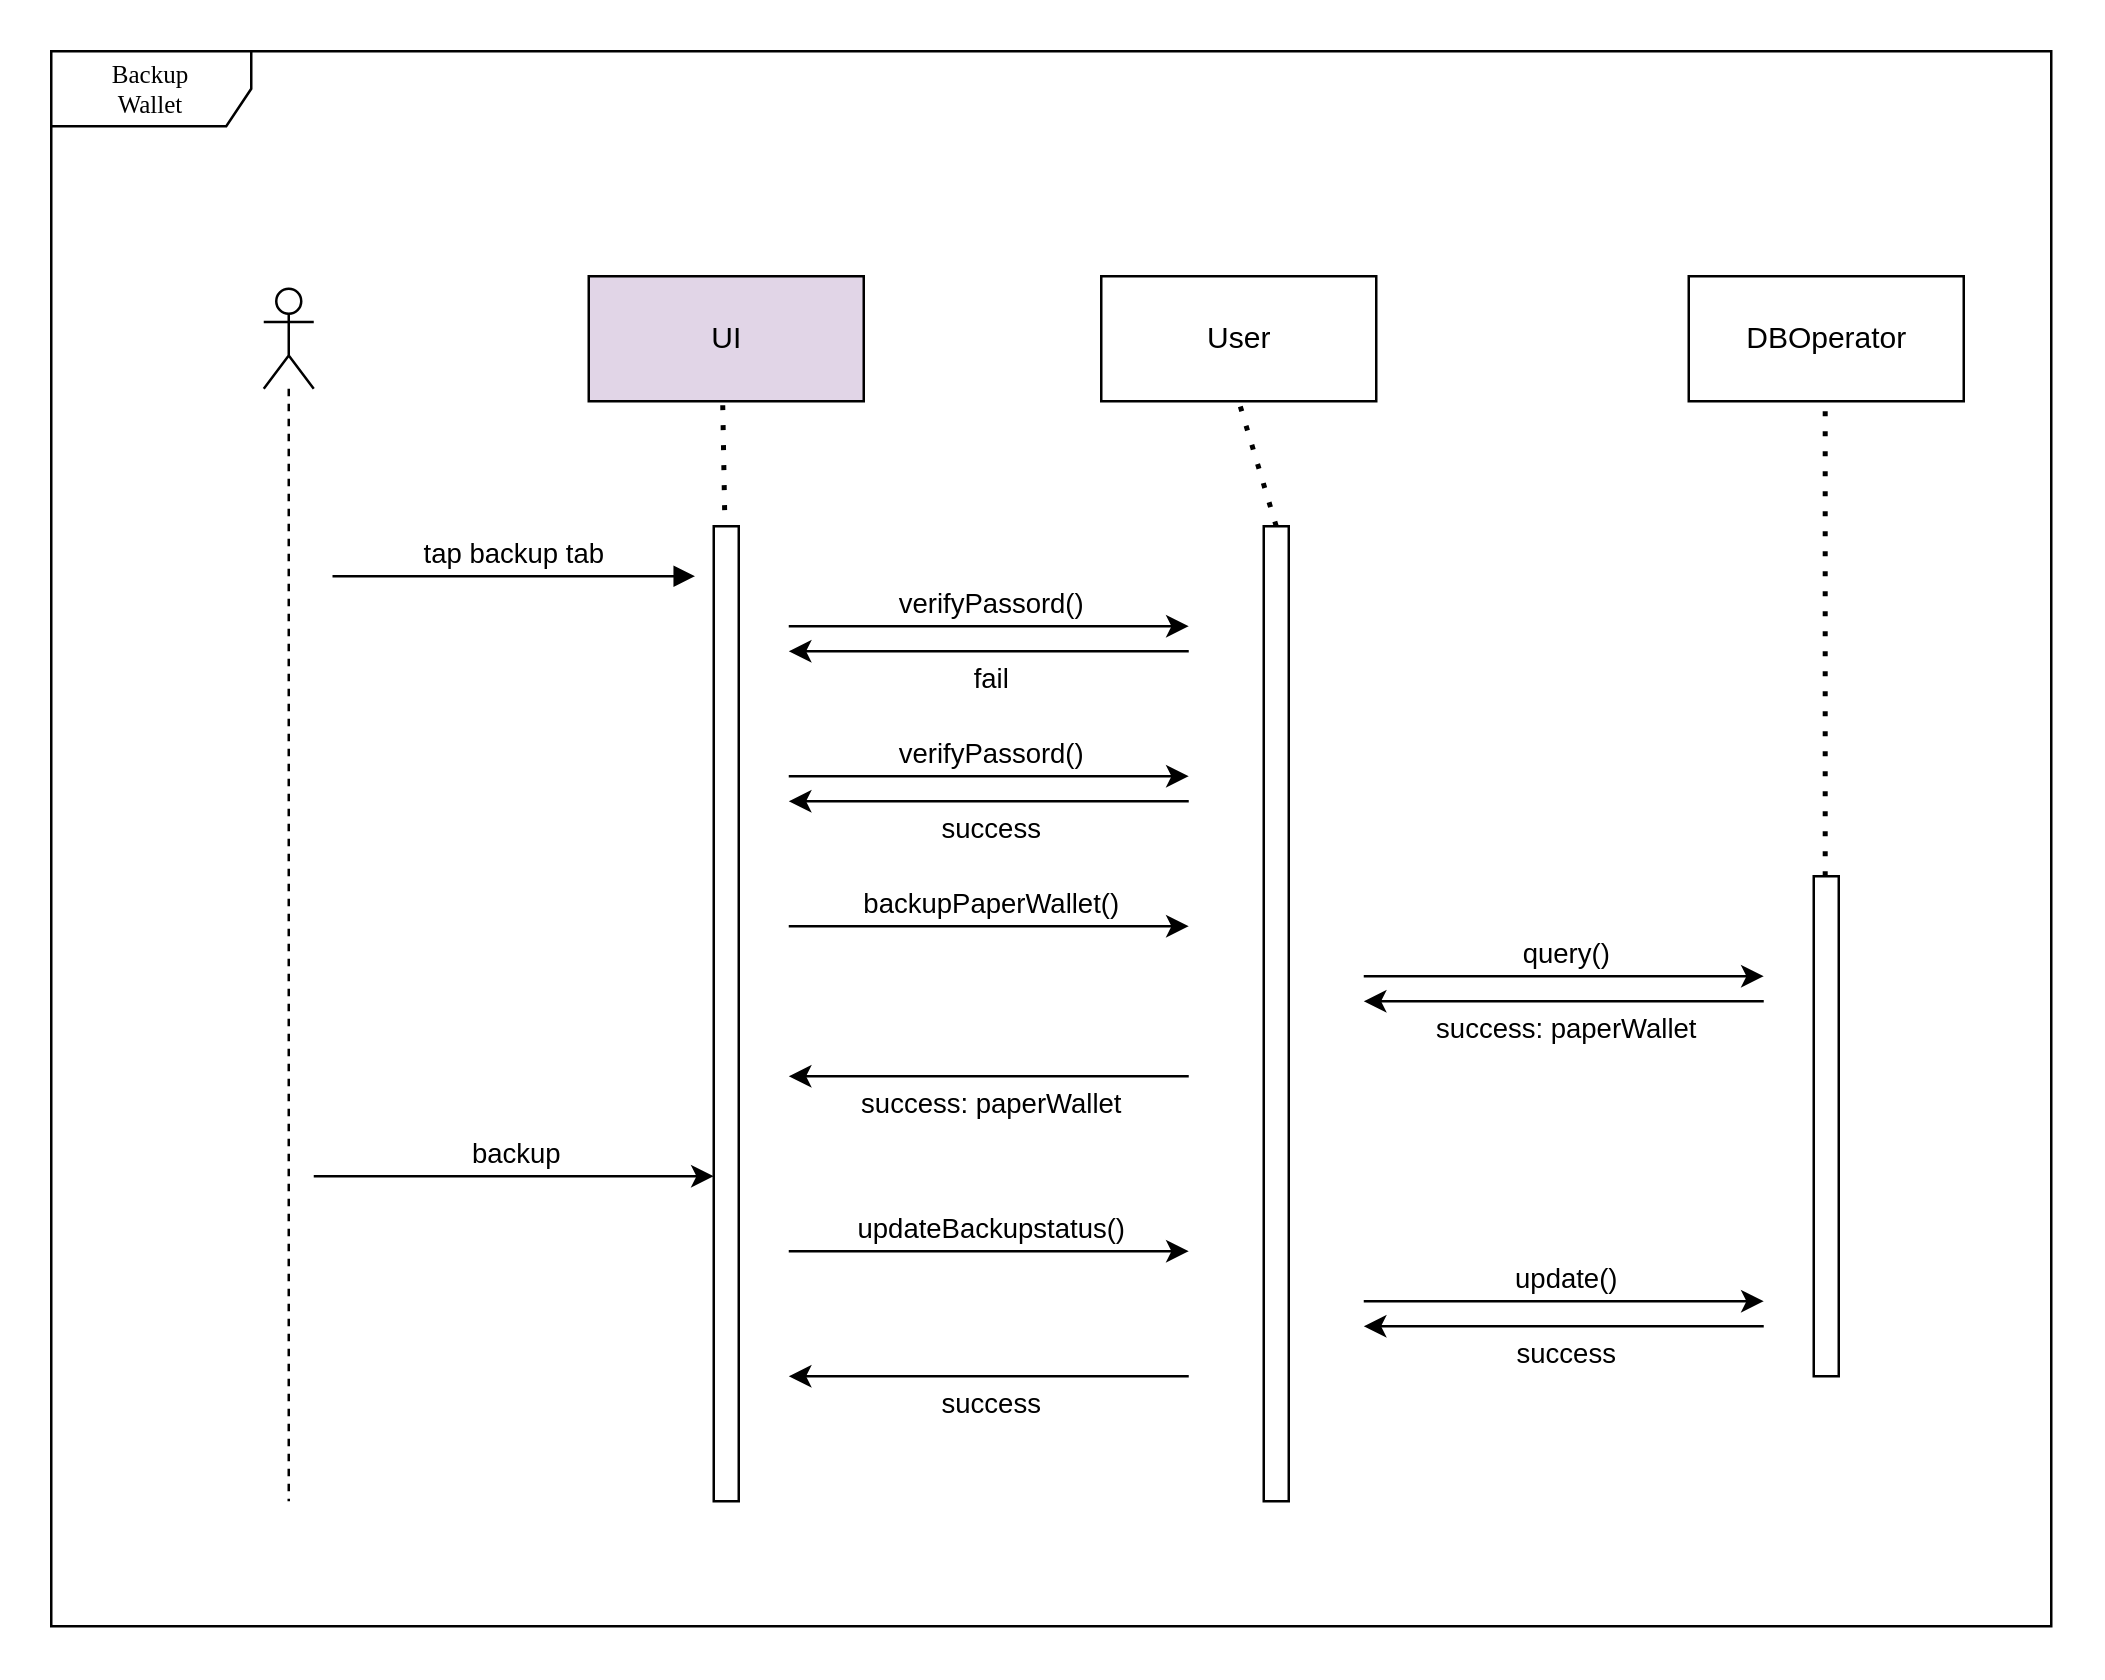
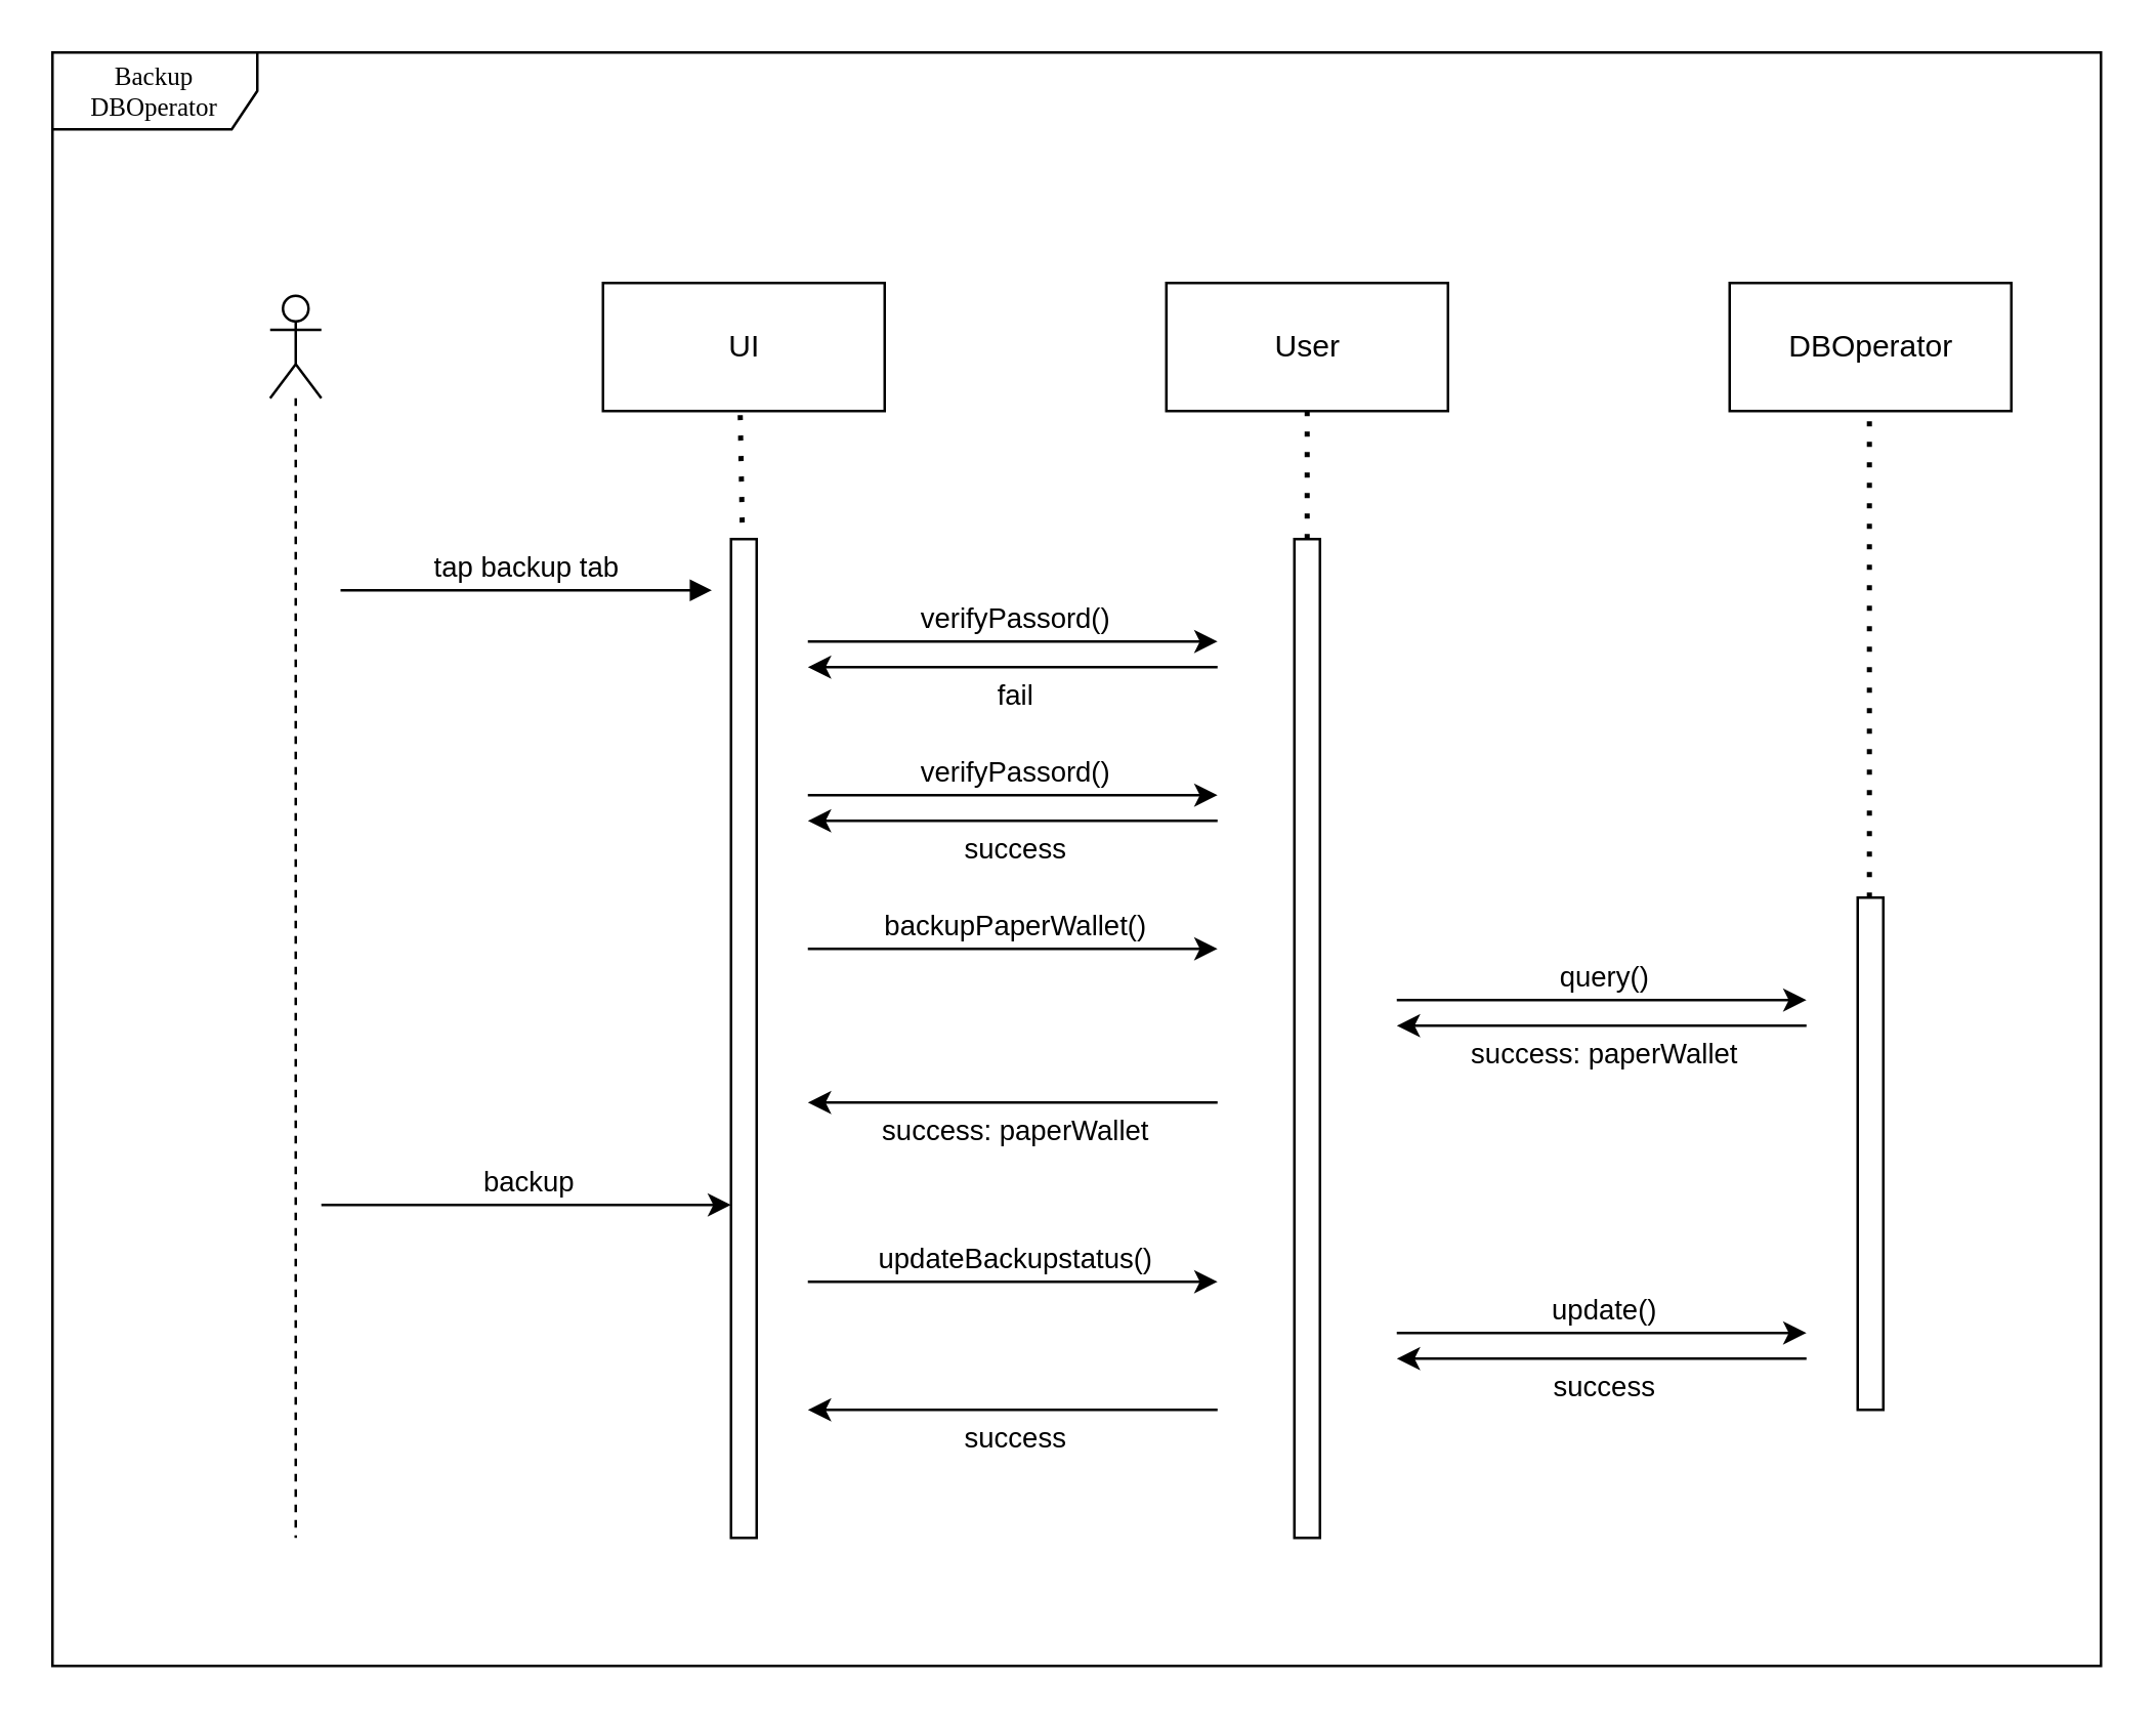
  <mxCell id="0" />
  <mxCell id="1" parent="0" />
- <mxCell id="2" value="Backup&lt;br&gt;Wallet" style="shape=umlFrame;whiteSpace=wrap;html=1;rounded=0;shadow=0;comic=0;labelBackgroundColor=none;strokeWidth=1;fontFamily=Verdana;fontSize=10;align=center;width=80;height=30;" vertex="1" parent="1"><mxGeometry x="20" y="20" width="800" height="630" as="geometry" /></mxCell>
+ <mxCell id="2" value="Backup&lt;br&gt;DBOperator" style="shape=umlFrame;whiteSpace=wrap;html=1;rounded=0;shadow=0;comic=0;labelBackgroundColor=none;strokeWidth=1;fontFamily=Verdana;fontSize=10;align=center;width=80;height=30;" vertex="1" parent="1"><mxGeometry x="20" y="20" width="800" height="630" as="geometry" /></mxCell>
  <mxCell id="3" value="" style="shape=umlLifeline;participant=umlActor;perimeter=lifelinePerimeter;whiteSpace=wrap;html=1;container=1;collapsible=0;recursiveResize=0;verticalAlign=top;spacingTop=36;outlineConnect=0;" vertex="1" parent="1"><mxGeometry x="105" y="115" width="20" height="485" as="geometry" /></mxCell>
- <mxCell id="4" value="UI" style="html=1;fillColor=#e1d5e7;" vertex="1" parent="1"><mxGeometry x="235" y="110" width="110" height="50" as="geometry" /></mxCell>
- <mxCell id="5" value="User" style="html=1;" vertex="1" parent="1"><mxGeometry x="440" y="110" width="110" height="50" as="geometry" /></mxCell>
+ <mxCell id="4" value="UI" style="html=1;" vertex="1" parent="1"><mxGeometry x="235" y="110" width="110" height="50" as="geometry" /></mxCell>
+ <mxCell id="5" value="User" style="html=1;" vertex="1" parent="1"><mxGeometry x="455" y="110" width="110" height="50" as="geometry" /></mxCell>
  <mxCell id="6" value="DBOperator" style="html=1;" vertex="1" parent="1"><mxGeometry x="675" y="110" width="110" height="50" as="geometry" /></mxCell>
  <mxCell id="7" value="" style="endArrow=none;dashed=1;html=1;dashPattern=1 3;strokeWidth=2;exitX=0.45;exitY=0.004;exitDx=0;exitDy=0;exitPerimeter=0;" edge="1" parent="1" source="9"><mxGeometry x="773.27" y="-1020" width="50" height="50" as="geometry"><mxPoint x="289" y="260" as="sourcePoint" /><mxPoint x="288.57" y="160" as="targetPoint" /></mxGeometry></mxCell>
  <mxCell id="8" value="tap backup tab" style="html=1;verticalAlign=bottom;endArrow=block;" edge="1" parent="1"><mxGeometry x="1725" y="1320" width="80" as="geometry"><mxPoint x="132.5" y="230" as="sourcePoint" /><mxPoint x="277.5" y="230" as="targetPoint" /></mxGeometry></mxCell>
  <mxCell id="9" value="" style="html=1;points=[];perimeter=orthogonalPerimeter;" vertex="1" parent="1"><mxGeometry x="285" y="210" width="10" height="390" as="geometry" /></mxCell>
  <mxCell id="10" value="" style="group" vertex="1" connectable="0" parent="1"><mxGeometry x="315" y="250" width="160" height="10" as="geometry" /></mxCell>
  <mxCell id="11" value="" style="endArrow=classic;html=1;" edge="1" parent="10"><mxGeometry x="-280" y="-480" as="geometry"><mxPoint as="sourcePoint" /><mxPoint x="160" as="targetPoint" /></mxGeometry></mxCell>
  <mxCell id="12" value="verifyPassord()" style="edgeLabel;resizable=0;html=1;align=center;verticalAlign=middle;" connectable="0" vertex="1" parent="11"><mxGeometry relative="1" as="geometry"><mxPoint y="-9.66" as="offset" /></mxGeometry></mxCell>
  <mxCell id="13" value="" style="endArrow=none;html=1;startArrow=classic;startFill=1;endFill=0;" edge="1" parent="10"><mxGeometry x="-280" y="-470" as="geometry"><mxPoint y="10" as="sourcePoint" /><mxPoint x="160" y="10" as="targetPoint" /></mxGeometry></mxCell>
  <mxCell id="14" value="fail" style="edgeLabel;resizable=0;html=1;align=center;verticalAlign=middle;" connectable="0" vertex="1" parent="13"><mxGeometry relative="1" as="geometry"><mxPoint y="10" as="offset" /></mxGeometry></mxCell>
  <mxCell id="15" value="" style="html=1;points=[];perimeter=orthogonalPerimeter;" vertex="1" parent="1"><mxGeometry x="505" y="210" width="10" height="390" as="geometry" /></mxCell>
  <mxCell id="16" value="" style="endArrow=none;dashed=1;html=1;dashPattern=1 3;strokeWidth=2;entryX=0.5;entryY=1;entryDx=0;entryDy=0;" edge="1" parent="1" target="5"><mxGeometry x="994.24" y="-1020.32" width="50" height="50" as="geometry"><mxPoint x="510" y="210" as="sourcePoint" /><mxPoint x="509.54" y="159.68" as="targetPoint" /></mxGeometry></mxCell>
  <mxCell id="17" value="" style="group" vertex="1" connectable="0" parent="1"><mxGeometry x="315" y="310" width="160" height="10" as="geometry" /></mxCell>
  <mxCell id="18" value="" style="endArrow=classic;html=1;" edge="1" parent="17"><mxGeometry x="-280" y="-480" as="geometry"><mxPoint as="sourcePoint" /><mxPoint x="160" as="targetPoint" /></mxGeometry></mxCell>
  <mxCell id="19" value="verifyPassord()" style="edgeLabel;resizable=0;html=1;align=center;verticalAlign=middle;" connectable="0" vertex="1" parent="18"><mxGeometry relative="1" as="geometry"><mxPoint y="-9.66" as="offset" /></mxGeometry></mxCell>
  <mxCell id="20" value="" style="endArrow=none;html=1;startArrow=classic;startFill=1;endFill=0;" edge="1" parent="17"><mxGeometry x="-280" y="-470" as="geometry"><mxPoint y="10" as="sourcePoint" /><mxPoint x="160" y="10" as="targetPoint" /></mxGeometry></mxCell>
  <mxCell id="21" value="success" style="edgeLabel;resizable=0;html=1;align=center;verticalAlign=middle;" connectable="0" vertex="1" parent="20"><mxGeometry relative="1" as="geometry"><mxPoint y="10" as="offset" /></mxGeometry></mxCell>
  <mxCell id="22" value="" style="group" vertex="1" connectable="0" parent="1"><mxGeometry x="315" y="370" width="160" height="10" as="geometry" /></mxCell>
  <mxCell id="23" value="" style="endArrow=classic;html=1;" edge="1" parent="22"><mxGeometry x="-280" y="-480" as="geometry"><mxPoint as="sourcePoint" /><mxPoint x="160" as="targetPoint" /></mxGeometry></mxCell>
  <mxCell id="24" value="backupPaperWallet()" style="edgeLabel;resizable=0;html=1;align=center;verticalAlign=middle;" connectable="0" vertex="1" parent="23"><mxGeometry relative="1" as="geometry"><mxPoint y="-9.66" as="offset" /></mxGeometry></mxCell>
  <mxCell id="25" value="" style="endArrow=none;dashed=1;html=1;dashPattern=1 3;strokeWidth=2;entryX=0.5;entryY=1;entryDx=0;entryDy=0;" edge="1" parent="1" source="26"><mxGeometry x="1213.82" y="-1020.32" width="50" height="50" as="geometry"><mxPoint x="729.58" y="210" as="sourcePoint" /><mxPoint x="729.58" y="160" as="targetPoint" /></mxGeometry></mxCell>
  <mxCell id="26" value="" style="html=1;points=[];perimeter=orthogonalPerimeter;" vertex="1" parent="1"><mxGeometry x="725" y="350" width="10" height="200" as="geometry" /></mxCell>
  <mxCell id="27" value="" style="group" vertex="1" connectable="0" parent="1"><mxGeometry x="545" y="390" width="160" height="10" as="geometry" /></mxCell>
  <mxCell id="28" value="" style="endArrow=classic;html=1;" edge="1" parent="27"><mxGeometry x="-280" y="-480" as="geometry"><mxPoint as="sourcePoint" /><mxPoint x="160" as="targetPoint" /></mxGeometry></mxCell>
  <mxCell id="29" value="query()" style="edgeLabel;resizable=0;html=1;align=center;verticalAlign=middle;" connectable="0" vertex="1" parent="28"><mxGeometry relative="1" as="geometry"><mxPoint y="-9.66" as="offset" /></mxGeometry></mxCell>
  <mxCell id="30" value="" style="endArrow=none;html=1;startArrow=classic;startFill=1;endFill=0;" edge="1" parent="27"><mxGeometry x="-280" y="-470" as="geometry"><mxPoint y="10" as="sourcePoint" /><mxPoint x="160" y="10" as="targetPoint" /></mxGeometry></mxCell>
  <mxCell id="31" value="success: paperWallet" style="edgeLabel;resizable=0;html=1;align=center;verticalAlign=middle;" connectable="0" vertex="1" parent="30"><mxGeometry relative="1" as="geometry"><mxPoint y="10" as="offset" /></mxGeometry></mxCell>
  <mxCell id="32" value="" style="endArrow=none;html=1;startArrow=classic;startFill=1;endFill=0;" edge="1" parent="1"><mxGeometry x="1735" y="1260" as="geometry"><mxPoint x="315" y="430" as="sourcePoint" /><mxPoint x="475" y="430" as="targetPoint" /></mxGeometry></mxCell>
  <mxCell id="33" value="success: paperWallet" style="edgeLabel;resizable=0;html=1;align=center;verticalAlign=middle;" connectable="0" vertex="1" parent="32"><mxGeometry relative="1" as="geometry"><mxPoint y="10" as="offset" /></mxGeometry></mxCell>
  <mxCell id="34" value="" style="group" vertex="1" connectable="0" parent="1"><mxGeometry x="545" y="520" width="160" height="10" as="geometry" /></mxCell>
  <mxCell id="35" value="" style="endArrow=classic;html=1;" edge="1" parent="34"><mxGeometry x="-280" y="-480" as="geometry"><mxPoint as="sourcePoint" /><mxPoint x="160" as="targetPoint" /></mxGeometry></mxCell>
  <mxCell id="36" value="update()" style="edgeLabel;resizable=0;html=1;align=center;verticalAlign=middle;" connectable="0" vertex="1" parent="35"><mxGeometry relative="1" as="geometry"><mxPoint y="-9.66" as="offset" /></mxGeometry></mxCell>
  <mxCell id="37" value="" style="endArrow=none;html=1;startArrow=classic;startFill=1;endFill=0;" edge="1" parent="34"><mxGeometry x="-280" y="-470" as="geometry"><mxPoint y="10" as="sourcePoint" /><mxPoint x="160" y="10" as="targetPoint" /></mxGeometry></mxCell>
  <mxCell id="38" value="success" style="edgeLabel;resizable=0;html=1;align=center;verticalAlign=middle;" connectable="0" vertex="1" parent="37"><mxGeometry relative="1" as="geometry"><mxPoint y="10" as="offset" /></mxGeometry></mxCell>
  <mxCell id="39" value="" style="group" vertex="1" connectable="0" parent="1"><mxGeometry x="125" y="470" width="160" height="10" as="geometry" /></mxCell>
  <mxCell id="40" value="" style="endArrow=classic;html=1;" edge="1" parent="39"><mxGeometry x="-280" y="-480" as="geometry"><mxPoint as="sourcePoint" /><mxPoint x="160" as="targetPoint" /></mxGeometry></mxCell>
  <mxCell id="41" value="backup" style="edgeLabel;resizable=0;html=1;align=center;verticalAlign=middle;" connectable="0" vertex="1" parent="40"><mxGeometry relative="1" as="geometry"><mxPoint y="-9.66" as="offset" /></mxGeometry></mxCell>
  <mxCell id="42" value="" style="group" vertex="1" connectable="0" parent="1"><mxGeometry x="315" y="500" width="160" height="10" as="geometry" /></mxCell>
  <mxCell id="43" value="" style="endArrow=classic;html=1;" edge="1" parent="42"><mxGeometry x="-280" y="-480" as="geometry"><mxPoint as="sourcePoint" /><mxPoint x="160" as="targetPoint" /></mxGeometry></mxCell>
  <mxCell id="44" value="updateBackupstatus()" style="edgeLabel;resizable=0;html=1;align=center;verticalAlign=middle;" connectable="0" vertex="1" parent="43"><mxGeometry relative="1" as="geometry"><mxPoint y="-9.66" as="offset" /></mxGeometry></mxCell>
  <mxCell id="45" value="" style="endArrow=none;html=1;startArrow=classic;startFill=1;endFill=0;" edge="1" parent="1"><mxGeometry x="-280" y="-240" as="geometry"><mxPoint x="315" y="550" as="sourcePoint" /><mxPoint x="475" y="550" as="targetPoint" /></mxGeometry></mxCell>
  <mxCell id="46" value="success" style="edgeLabel;resizable=0;html=1;align=center;verticalAlign=middle;" connectable="0" vertex="1" parent="45"><mxGeometry relative="1" as="geometry"><mxPoint y="10" as="offset" /></mxGeometry></mxCell>
